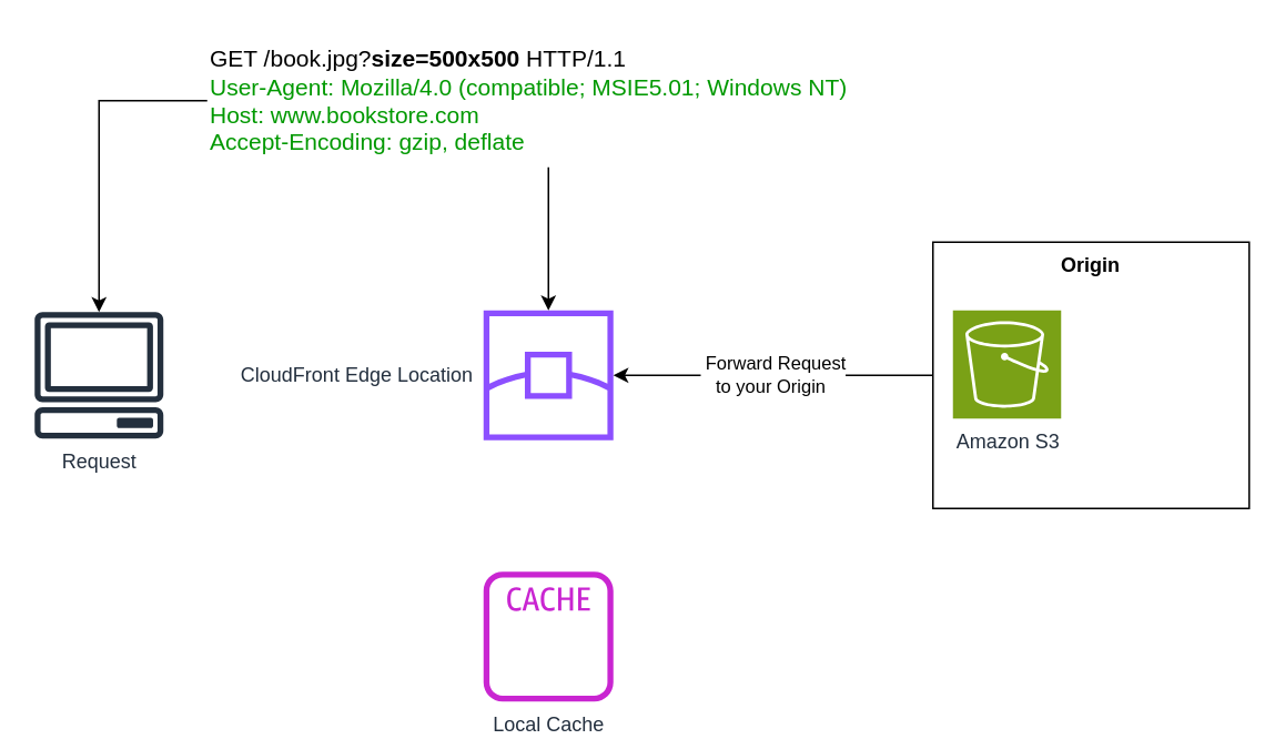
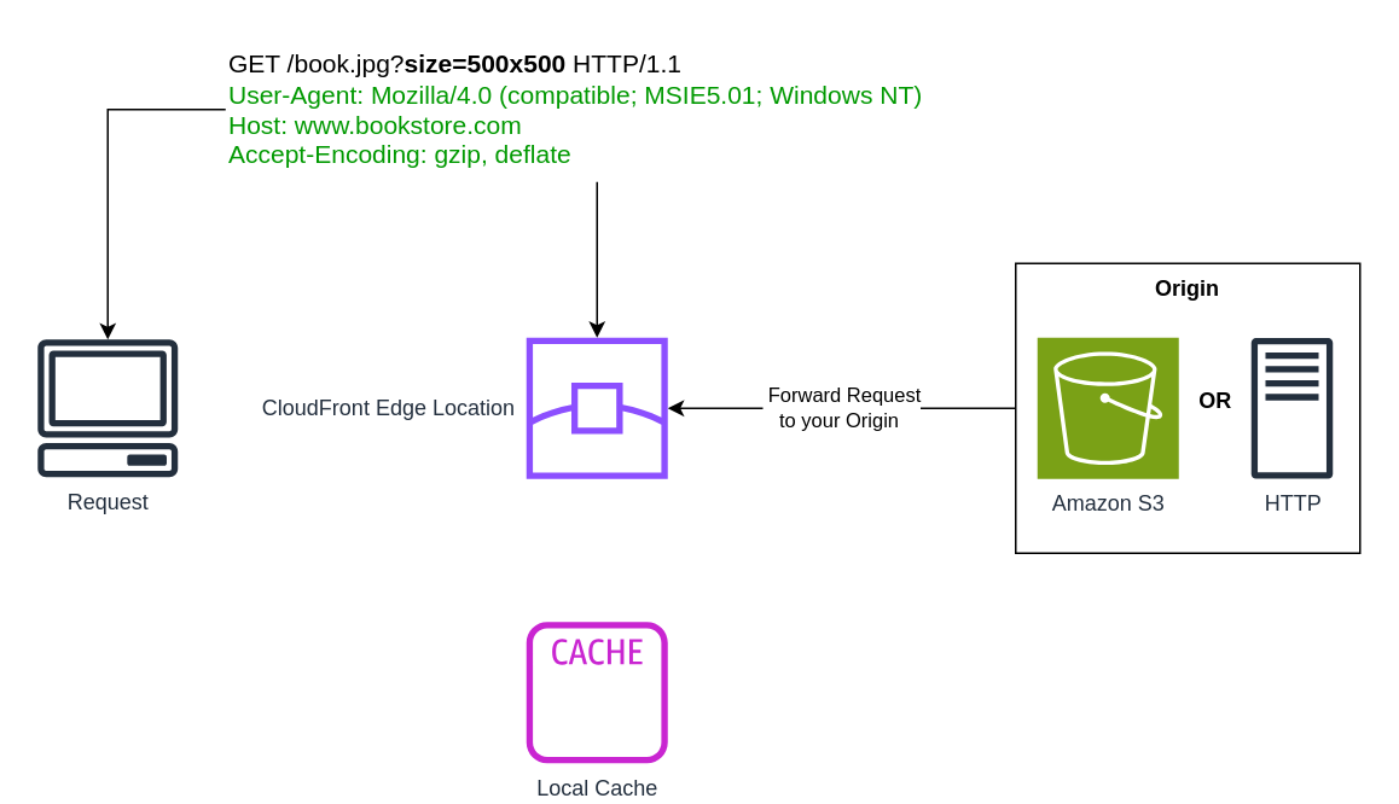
  <mxCell id="0" />
  <mxCell id="1" parent="0" />
  <mxCell id="2" value="Origin" style="whiteSpace=wrap;html=1;labelPosition=center;verticalLabelPosition=middle;align=center;verticalAlign=top;fillColor=none;fontStyle=1" vertex="1" parent="1"><mxGeometry x="560" y="145" width="190" height="160" as="geometry" /></mxCell>
  <mxCell id="3" value="Request" style="sketch=0;outlineConnect=0;fontColor=#232F3E;gradientColor=none;fillColor=#232F3D;strokeColor=none;dashed=0;verticalLabelPosition=bottom;verticalAlign=top;align=center;html=1;fontSize=12;fontStyle=0;aspect=fixed;pointerEvents=1;shape=mxgraph.aws4.client;" vertex="1" parent="1"><mxGeometry x="20" y="187" width="78" height="76" as="geometry" /></mxCell>
- <mxCell id="5" value="Amazon S3" style="sketch=0;points=[[0,0,0],[0.25,0,0],[0.5,0,0],[0.75,0,0],[1,0,0],[0,1,0],[0.25,1,0],[0.5,1,0],[0.75,1,0],[1,1,0],[0,0.25,0],[0,0.5,0],[0,0.75,0],[1,0.25,0],[1,0.5,0],[1,0.75,0]];outlineConnect=0;fontColor=#232F3E;fillColor=#7AA116;strokeColor=#ffffff;dashed=0;verticalLabelPosition=bottom;verticalAlign=top;align=center;html=1;fontSize=12;fontStyle=0;aspect=fixed;shape=mxgraph.aws4.resourceIcon;resIcon=mxgraph.aws4.s3;" vertex="1" parent="1"><mxGeometry x="572" y="186" width="65" height="65" as="geometry" /></mxCell>
+ <mxCell id="4" value="HTTP" style="sketch=0;outlineConnect=0;fontColor=#232F3E;gradientColor=none;fillColor=#232F3D;strokeColor=none;dashed=0;verticalLabelPosition=bottom;verticalAlign=top;align=center;html=1;fontSize=12;fontStyle=0;aspect=fixed;pointerEvents=1;shape=mxgraph.aws4.traditional_server;" vertex="1" parent="1"><mxGeometry x="690" y="186" width="45" height="78" as="geometry" /></mxCell>
+ <mxCell id="5" value="Amazon S3" style="sketch=0;points=[[0,0,0],[0.25,0,0],[0.5,0,0],[0.75,0,0],[1,0,0],[0,1,0],[0.25,1,0],[0.5,1,0],[0.75,1,0],[1,1,0],[0,0.25,0],[0,0.5,0],[0,0.75,0],[1,0.25,0],[1,0.5,0],[1,0.75,0]];outlineConnect=0;fontColor=#232F3E;fillColor=#7AA116;strokeColor=#ffffff;dashed=0;verticalLabelPosition=bottom;verticalAlign=top;align=center;html=1;fontSize=12;fontStyle=0;aspect=fixed;shape=mxgraph.aws4.resourceIcon;resIcon=mxgraph.aws4.s3;" vertex="1" parent="1"><mxGeometry x="572" y="186" width="78" height="78" as="geometry" /></mxCell>
  <mxCell id="6" value="&amp;nbsp;Forward Request&lt;div&gt;to your Origin&amp;nbsp;&lt;/div&gt;" style="edgeStyle=orthogonalEdgeStyle;rounded=0;orthogonalLoop=1;jettySize=auto;html=1;startArrow=classic;startFill=1;endArrow=none;" edge="1" parent="1" source="7" target="2"><mxGeometry relative="1" as="geometry" /></mxCell>
  <mxCell id="7" value="CloudFront Edge Location" style="sketch=0;outlineConnect=0;fontColor=#232F3E;gradientColor=none;fillColor=#8C4FFF;strokeColor=none;dashed=0;verticalLabelPosition=middle;verticalAlign=middle;align=right;html=1;fontSize=12;fontStyle=0;aspect=fixed;pointerEvents=1;shape=mxgraph.aws4.edge_location;labelPosition=left;spacingLeft=0;spacingRight=5;" vertex="1" parent="1"><mxGeometry x="290" y="186" width="78" height="78" as="geometry" /></mxCell>
  <mxCell id="8" value="Local Cache" style="sketch=0;outlineConnect=0;fontColor=#232F3E;gradientColor=none;fillColor=#C925D1;strokeColor=none;dashed=0;verticalLabelPosition=bottom;verticalAlign=top;align=center;html=1;fontSize=12;fontStyle=0;aspect=fixed;pointerEvents=1;shape=mxgraph.aws4.cache_node;" vertex="1" parent="1"><mxGeometry x="290" y="343" width="78" height="78" as="geometry" /></mxCell>
+ <mxCell id="9" value="OR" style="text;html=1;align=center;verticalAlign=middle;resizable=0;points=[];autosize=1;strokeColor=none;fillColor=none;fontStyle=1" vertex="1" parent="1"><mxGeometry x="650" y="206" width="40" height="30" as="geometry" /></mxCell>
  <mxCell id="10" style="edgeStyle=orthogonalEdgeStyle;rounded=0;orthogonalLoop=1;jettySize=auto;html=1;" edge="1" parent="1" source="12" target="7"><mxGeometry relative="1" as="geometry" /></mxCell>
  <mxCell id="11" style="edgeStyle=orthogonalEdgeStyle;rounded=0;orthogonalLoop=1;jettySize=auto;html=1;" edge="1" parent="1" source="12" target="3"><mxGeometry relative="1" as="geometry" /></mxCell>
  <mxCell id="12" value="&lt;div&gt;GET /book.jpg?&lt;b&gt;size=500x500&lt;/b&gt; HTTP/1.1&lt;/div&gt;&lt;div&gt;&lt;font style=&quot;color: rgb(0, 153, 0);&quot;&gt;User-Agent: Mozilla/4.0 (compatible; MSIE5.01; Windows NT)&lt;/font&gt;&lt;/div&gt;&lt;div&gt;&lt;font style=&quot;color: rgb(0, 153, 0);&quot;&gt;Host: www.bookstore.com&lt;/font&gt;&lt;/div&gt;&lt;div&gt;&lt;font style=&quot;color: rgb(0, 153, 0);&quot;&gt;Accept-Encoding: gzip, deflate&lt;/font&gt;&lt;/div&gt;" style="text;html=1;align=left;verticalAlign=middle;resizable=0;points=[];autosize=1;strokeColor=none;fillColor=none;fontSize=14;" vertex="1" parent="1"><mxGeometry x="124" y="20" width="410" height="80" as="geometry" /></mxCell>
